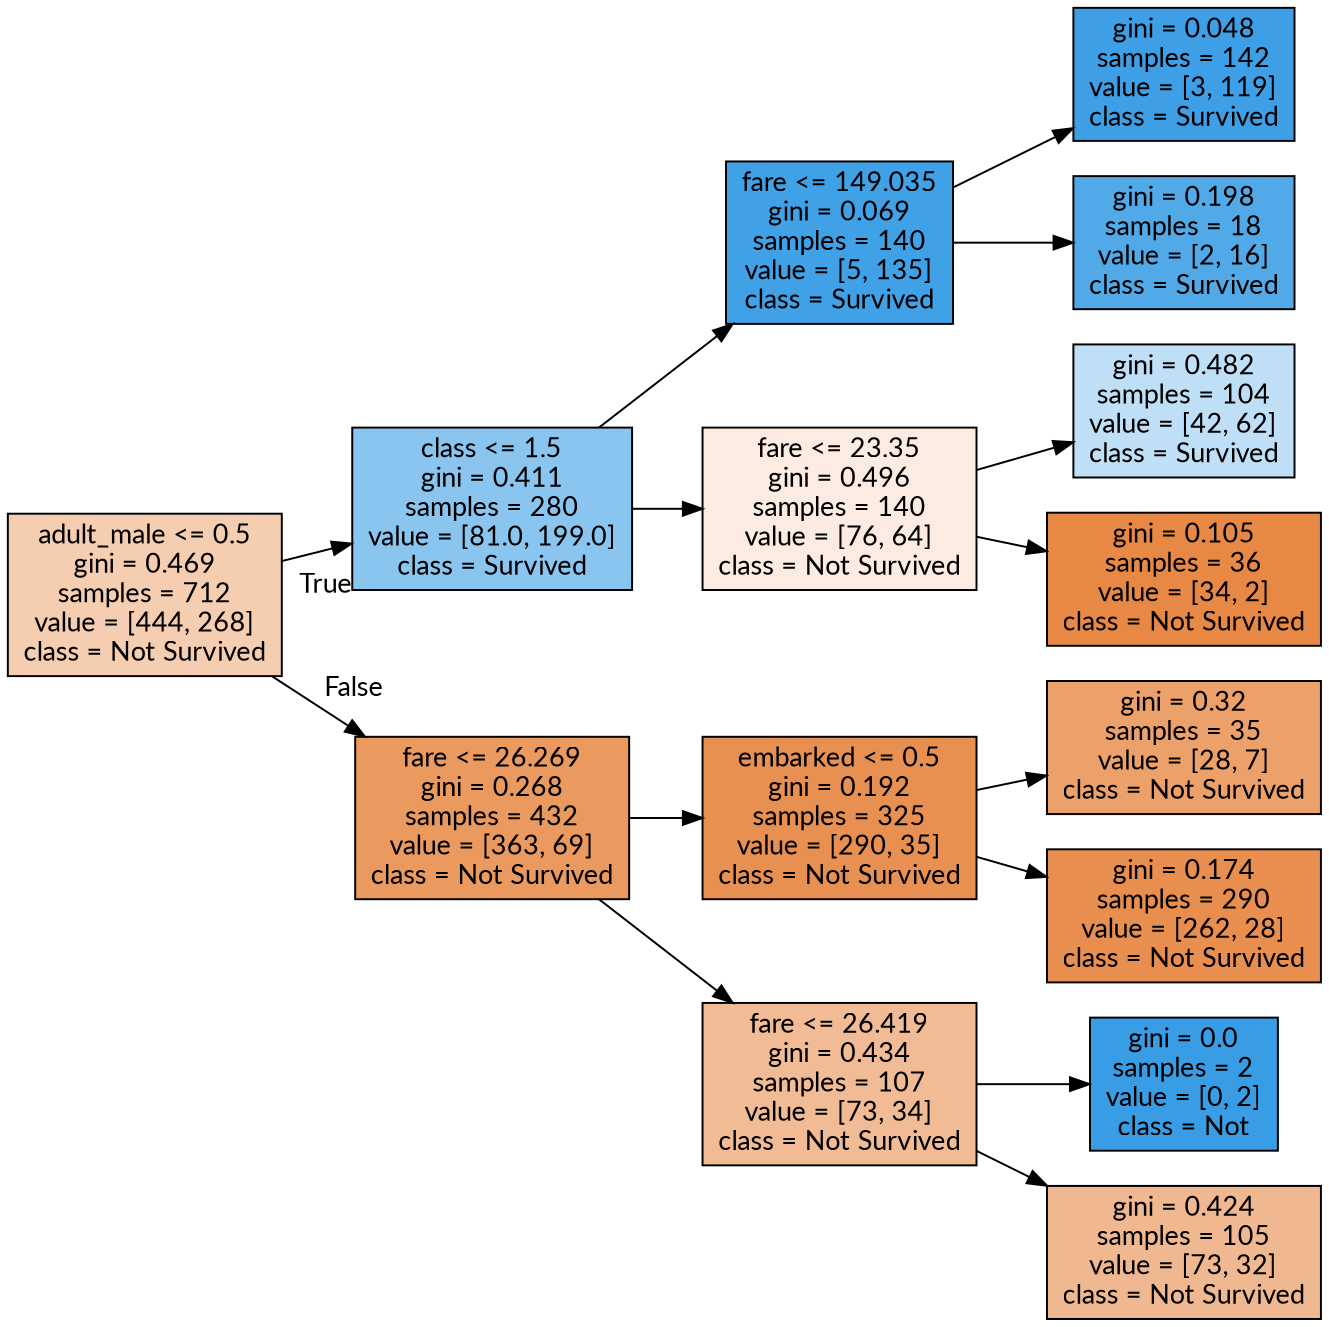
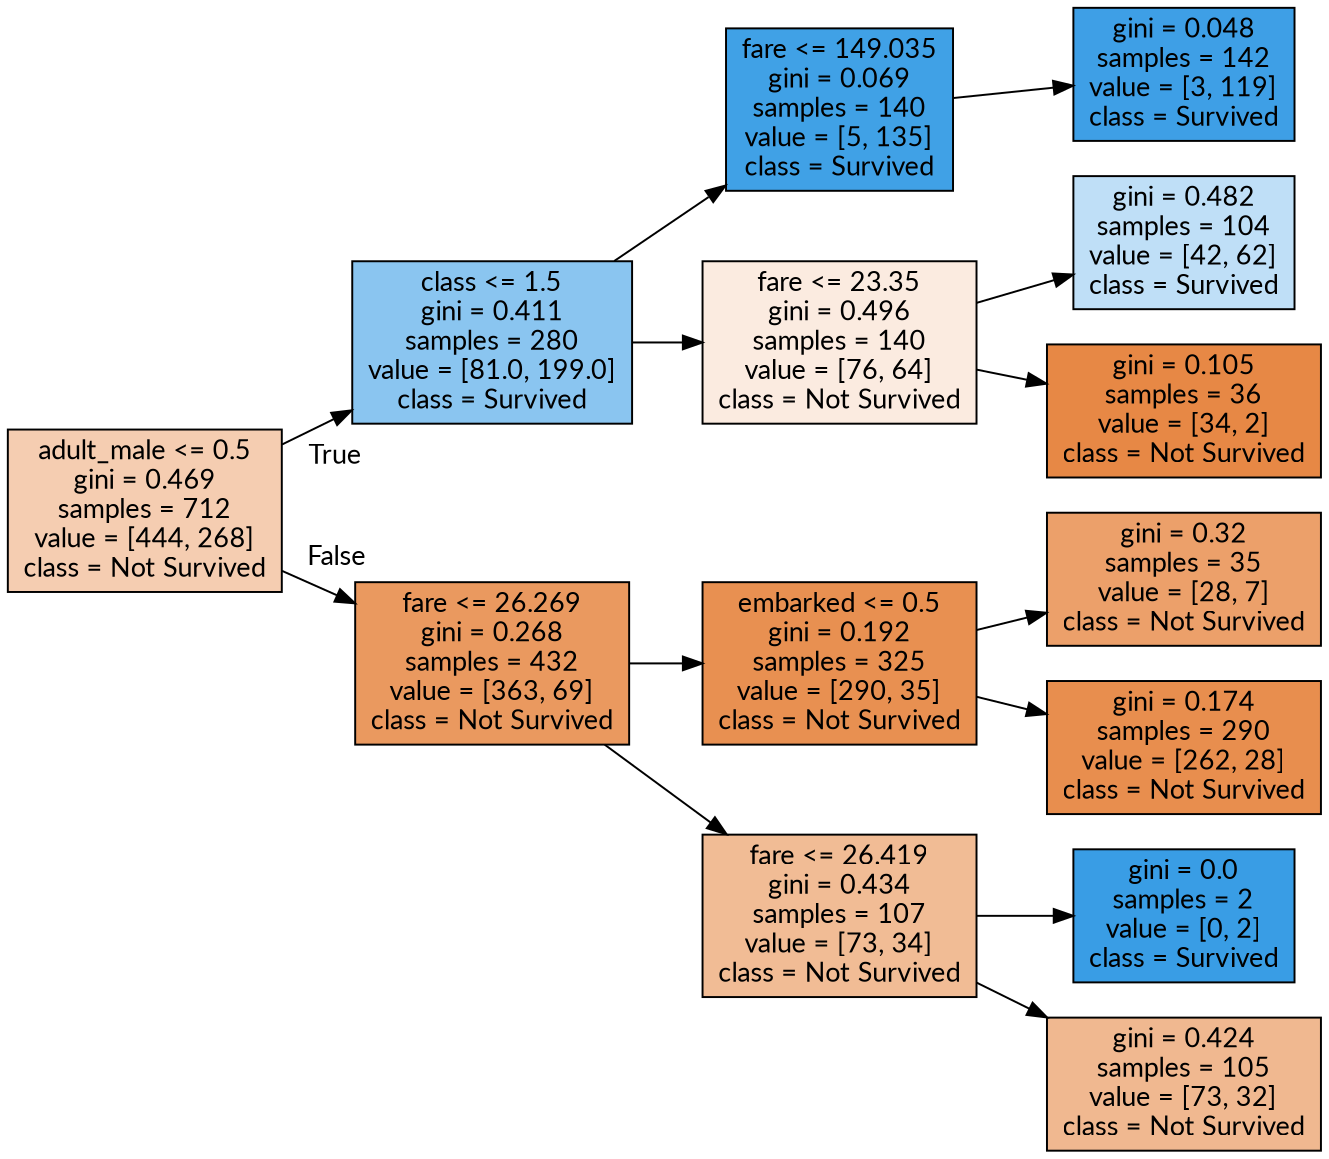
  digraph {
    fontname=Lato
    rankdir=LR
    node [color=black fontname=Lato shape=box style=filled]
    edge [fontname=Lato]
    n1 [fillcolor="#f5cdb1" label="adult_male <= 0.5\ngini = 0.469\nsamples = 712\nvalue = [444, 268]\nclass = Not Survived"]
    n2 [fillcolor="#8ac5f0" label="class <= 1.5\ngini = 0.411\nsamples = 280\nvalue = [81.0, 199.0]\nclass = Survived"]
    n3 [fillcolor="#ea995f" label="fare <= 26.269\ngini = 0.268\nsamples = 432\nvalue = [363, 69]\nclass = Not Survived"]
    n4 [fillcolor="#40a1e6" label="fare <= 149.035\ngini = 0.069\nsamples = 140\nvalue = [5, 135]\nclass = Survived"]
    n5 [fillcolor="#fbebe0" label="fare <= 23.35\ngini = 0.496\nsamples = 140\nvalue = [76, 64]\nclass = Not Survived"]
    n6 [fillcolor="#e89051" label="embarked <= 0.5\ngini = 0.192\nsamples = 325\nvalue = [290, 35]\nclass = Not Survived"]
    n7 [fillcolor="#f1bc95" label="fare <= 26.419\ngini = 0.434\nsamples = 107\nvalue = [73, 34]\nclass = Not Survived"]
    n8 [fillcolor="#3e9fe6" label="gini = 0.048\nsamples = 142\nvalue = [3, 119]\nclass = Survived"]
-   n9 [fillcolor="#52a9e8" label="gini = 0.198\nsamples = 18\nvalue = [2, 16]\nclass = Survived"]
    n10 [fillcolor="#bfdff7" label="gini = 0.482\nsamples = 104\nvalue = [42, 62]\nclass = Survived"]
    n11 [fillcolor="#e78845" label="gini = 0.105\nsamples = 36\nvalue = [34, 2]\nclass = Not Survived"]
    n12 [fillcolor="#eca06a" label="gini = 0.32\nsamples = 35\nvalue = [28, 7]\nclass = Not Survived"]
    n13 [fillcolor="#e88e4e" label="gini = 0.174\nsamples = 290\nvalue = [262, 28]\nclass = Not Survived"]
-   n14 [fillcolor="#399de5" label="gini = 0.0\nsamples = 2\nvalue = [0, 2]\nclass = Not"]
+   n14 [fillcolor="#399de5" label="gini = 0.0\nsamples = 2\nvalue = [0, 2]\nclass = Survived"]
    n15 [fillcolor="#f0b890" label="gini = 0.424\nsamples = 105\nvalue = [73, 32]\nclass = Not Survived"]
    n1 -> n2 [headlabel=True labelangle=45 labeldistance=2.5]
    n1 -> n3 [headlabel=False labelangle=-45 labeldistance=2.5]
    n2 -> n4
    n2 -> n5
    n3 -> n6
    n3 -> n7
    n4 -> n8
-   n4 -> n9
    n5 -> n10
    n5 -> n11
    n6 -> n12
    n6 -> n13
    n7 -> n14
    n7 -> n15
  }
